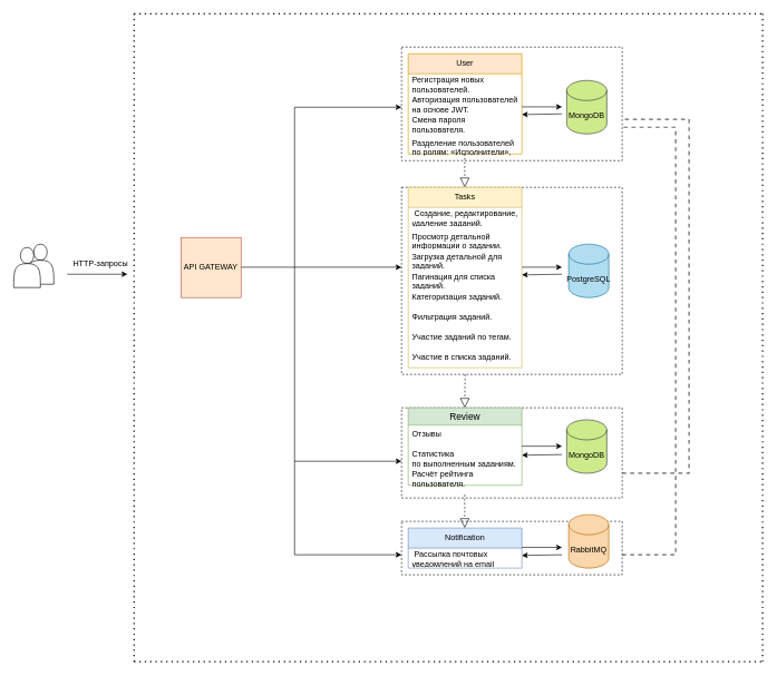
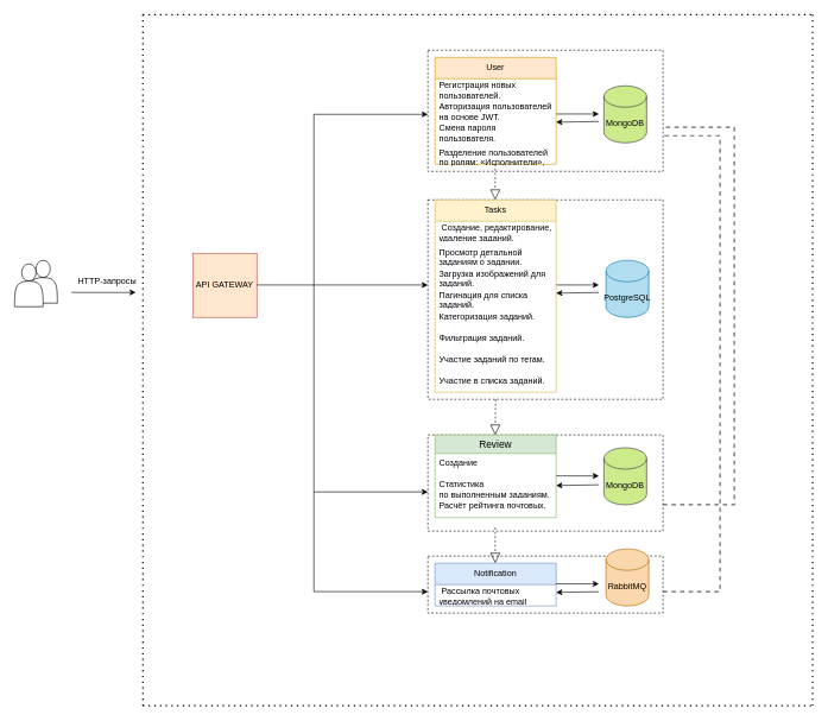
  <mxCell id="0" />
  <mxCell id="1" parent="0" />
  <mxCell id="2" value="" style="rounded=0;whiteSpace=wrap;html=1;dashed=1;" vertex="1" parent="1"><mxGeometry x="600" y="780" width="330" height="80" as="geometry" /></mxCell>
  <mxCell id="3" value="" style="rounded=0;whiteSpace=wrap;html=1;dashed=1;" vertex="1" parent="1"><mxGeometry x="600" y="610" width="330" height="135" as="geometry" /></mxCell>
  <mxCell id="4" value="" style="rounded=0;whiteSpace=wrap;html=1;dashed=1;" vertex="1" parent="1"><mxGeometry x="600" y="70" width="330" height="170" as="geometry" /></mxCell>
  <mxCell id="5" value="" style="rounded=0;whiteSpace=wrap;html=1;dashed=1;" vertex="1" parent="1"><mxGeometry x="600" y="280" width="330" height="280" as="geometry" /></mxCell>
  <mxCell id="6" value="User" style="swimlane;fontStyle=0;childLayout=stackLayout;horizontal=1;startSize=30;horizontalStack=0;resizeParent=1;resizeParentMax=0;resizeLast=0;collapsible=1;marginBottom=0;whiteSpace=wrap;html=1;points=[[0,0,0,0,0],[0,0.25,0,0,0],[0,0.5,0,0,0],[0,0.75,0,0,0],[0,1,0,0,0],[0.25,0,0,0,0],[0.25,1,0,0,0],[0.5,0,0,0,0],[0.5,1,0,0,0],[0.75,0,0,0,0],[0.75,1,0,0,0],[1,0,0,0,0],[1,0.25,0,0,0],[1,0.5,0,0,0],[1,0.75,0,0,0],[1,1,0,0,0]];fillColor=#ffe6cc;strokeColor=#d79b00;" vertex="1" parent="1"><mxGeometry x="610" y="80" width="170" height="150" as="geometry" /></mxCell>
  <mxCell id="7" value="Регистрация новых пользователей." style="text;strokeColor=none;fillColor=none;align=left;verticalAlign=middle;spacingLeft=4;spacingRight=4;overflow=hidden;points=[[0,0.5],[1,0.5]];portConstraint=eastwest;rotatable=0;whiteSpace=wrap;html=1;" vertex="1" parent="6"><mxGeometry y="30" width="170" height="30" as="geometry" /></mxCell>
  <mxCell id="8" value="Авторизация пользователей на&amp;nbsp;основе JWT." style="text;strokeColor=none;fillColor=none;align=left;verticalAlign=middle;spacingLeft=4;spacingRight=4;overflow=hidden;points=[[0,0.5],[1,0.5]];portConstraint=eastwest;rotatable=0;whiteSpace=wrap;html=1;" vertex="1" parent="6"><mxGeometry y="60" width="170" height="30" as="geometry" /></mxCell>
  <mxCell id="9" value="Смена пароля пользователя.&lt;br&gt;&lt;br&gt;" style="text;strokeColor=none;fillColor=none;align=left;verticalAlign=middle;spacingLeft=4;spacingRight=4;overflow=hidden;points=[[0,0.5],[1,0.5]];portConstraint=eastwest;rotatable=0;whiteSpace=wrap;html=1;" vertex="1" parent="6"><mxGeometry y="90" width="170" height="30" as="geometry" /></mxCell>
  <mxCell id="10" value="Разделение пользователей по&amp;nbsp;ролям: «Исполнители», «Заказчики»." style="text;strokeColor=none;fillColor=none;spacingLeft=4;spacingRight=4;overflow=hidden;rotatable=0;points=[[0,0.5],[1,0.5]];portConstraint=eastwest;fontSize=12;whiteSpace=wrap;html=1;" vertex="1" parent="6"><mxGeometry y="120" width="170" height="30" as="geometry" /></mxCell>
  <mxCell id="11" value="Notification" style="swimlane;fontStyle=0;childLayout=stackLayout;horizontal=1;startSize=30;horizontalStack=0;resizeParent=1;resizeParentMax=0;resizeLast=0;collapsible=1;marginBottom=0;whiteSpace=wrap;html=1;fillColor=#dae8fc;strokeColor=#6c8ebf;" vertex="1" parent="1"><mxGeometry x="610" y="790" width="170" height="60" as="geometry" /></mxCell>
  <mxCell id="12" value="&amp;nbsp;Рассылка почтовых уведомлений на&amp;nbsp;email о&amp;nbsp;появлении новых заданий." style="text;strokeColor=none;fillColor=none;align=left;verticalAlign=middle;spacingLeft=4;spacingRight=4;overflow=hidden;points=[[0,0.5],[1,0.5]];portConstraint=eastwest;rotatable=0;whiteSpace=wrap;html=1;" vertex="1" parent="11"><mxGeometry y="30" width="170" height="30" as="geometry" /></mxCell>
  <mxCell id="13" value="" style="endArrow=classic;html=1;rounded=0;" edge="1" parent="1"><mxGeometry width="50" height="50" relative="1" as="geometry"><mxPoint x="100" y="410" as="sourcePoint" /><mxPoint x="190" y="410" as="targetPoint" /></mxGeometry></mxCell>
  <mxCell id="14" value="Tasks" style="swimlane;fontStyle=0;childLayout=stackLayout;horizontal=1;startSize=30;horizontalStack=0;resizeParent=1;resizeParentMax=0;resizeLast=0;collapsible=1;marginBottom=0;whiteSpace=wrap;html=1;fillColor=#fff2cc;strokeColor=#d6b656;" vertex="1" parent="1"><mxGeometry x="610" y="280" width="170" height="270" as="geometry" /></mxCell>
  <mxCell id="15" value="&amp;nbsp;Создание, редактирование, удаление заданий." style="text;strokeColor=none;fillColor=none;align=left;verticalAlign=middle;spacingLeft=4;spacingRight=4;overflow=hidden;points=[[0,0.5],[1,0.5]];portConstraint=eastwest;rotatable=0;whiteSpace=wrap;html=1;" vertex="1" parent="14"><mxGeometry y="30" width="170" height="30" as="geometry" /></mxCell>
- <mxCell id="16" value="Просмотр детальной информации о&amp;nbsp;задании." style="text;strokeColor=none;fillColor=none;spacingLeft=4;spacingRight=4;overflow=hidden;rotatable=0;points=[[0,0.5],[1,0.5]];portConstraint=eastwest;fontSize=12;whiteSpace=wrap;html=1;" vertex="1" parent="14"><mxGeometry y="60" width="170" height="30" as="geometry" /></mxCell>
- <mxCell id="17" value="Загрузка детальной для заданий." style="text;strokeColor=none;fillColor=none;spacingLeft=4;spacingRight=4;overflow=hidden;rotatable=0;points=[[0,0.5],[1,0.5]];portConstraint=eastwest;fontSize=12;whiteSpace=wrap;html=1;" vertex="1" parent="14"><mxGeometry y="90" width="170" height="30" as="geometry" /></mxCell>
+ <mxCell id="16" value="Просмотр детальной заданиям о&amp;nbsp;задании." style="text;strokeColor=none;fillColor=none;spacingLeft=4;spacingRight=4;overflow=hidden;rotatable=0;points=[[0,0.5],[1,0.5]];portConstraint=eastwest;fontSize=12;whiteSpace=wrap;html=1;" vertex="1" parent="14"><mxGeometry y="60" width="170" height="30" as="geometry" /></mxCell>
+ <mxCell id="17" value="Загрузка изображений для заданий." style="text;strokeColor=none;fillColor=none;spacingLeft=4;spacingRight=4;overflow=hidden;rotatable=0;points=[[0,0.5],[1,0.5]];portConstraint=eastwest;fontSize=12;whiteSpace=wrap;html=1;" vertex="1" parent="14"><mxGeometry y="90" width="170" height="30" as="geometry" /></mxCell>
  <mxCell id="18" value="Пагинация для списка заданий." style="text;strokeColor=none;fillColor=none;spacingLeft=4;spacingRight=4;overflow=hidden;rotatable=0;points=[[0,0.5],[1,0.5]];portConstraint=eastwest;fontSize=12;whiteSpace=wrap;html=1;" vertex="1" parent="14"><mxGeometry y="120" width="170" height="30" as="geometry" /></mxCell>
  <mxCell id="19" value="Категоризация заданий." style="text;strokeColor=none;fillColor=none;spacingLeft=4;spacingRight=4;overflow=hidden;rotatable=0;points=[[0,0.5],[1,0.5]];portConstraint=eastwest;fontSize=12;whiteSpace=wrap;html=1;" vertex="1" parent="14"><mxGeometry y="150" width="170" height="30" as="geometry" /></mxCell>
  <mxCell id="20" value="Фильтрация заданий." style="text;strokeColor=none;fillColor=none;spacingLeft=4;spacingRight=4;overflow=hidden;rotatable=0;points=[[0,0.5],[1,0.5]];portConstraint=eastwest;fontSize=12;whiteSpace=wrap;html=1;" vertex="1" parent="14"><mxGeometry y="180" width="170" height="30" as="geometry" /></mxCell>
  <mxCell id="21" value="Участие заданий по&amp;nbsp;тегам." style="text;strokeColor=none;fillColor=none;spacingLeft=4;spacingRight=4;overflow=hidden;rotatable=0;points=[[0,0.5],[1,0.5]];portConstraint=eastwest;fontSize=12;whiteSpace=wrap;html=1;" vertex="1" parent="14"><mxGeometry y="210" width="170" height="30" as="geometry" /></mxCell>
  <mxCell id="22" value="Участие в&amp;nbsp;списка заданий." style="text;strokeColor=none;fillColor=none;spacingLeft=4;spacingRight=4;overflow=hidden;rotatable=0;points=[[0,0.5],[1,0.5]];portConstraint=eastwest;fontSize=12;whiteSpace=wrap;html=1;" vertex="1" parent="14"><mxGeometry y="240" width="170" height="30" as="geometry" /></mxCell>
  <mxCell id="23" value="HTTP-запросы" style="text;strokeColor=none;align=center;fillColor=none;html=1;verticalAlign=middle;whiteSpace=wrap;rounded=0;" vertex="1" parent="1"><mxGeometry x="100" y="380" width="100" height="30" as="geometry" /></mxCell>
  <mxCell id="24" value="API GATEWAY" style="whiteSpace=wrap;html=1;aspect=fixed;fillColor=#ffe6cc;strokeColor=#b85450;" vertex="1" parent="1"><mxGeometry x="270" y="355" width="90" height="90" as="geometry" /></mxCell>
  <mxCell id="25" value="Review" style="swimlane;fontStyle=0;childLayout=stackLayout;horizontal=1;startSize=26;horizontalStack=0;resizeParent=1;resizeParentMax=0;resizeLast=0;collapsible=1;marginBottom=0;align=center;fontSize=14;fillColor=#d5e8d4;strokeColor=#82b366;" vertex="1" parent="1"><mxGeometry x="610" y="610" width="170" height="116" as="geometry" /></mxCell>
- <mxCell id="26" value="Отзывы" style="text;strokeColor=none;fillColor=none;spacingLeft=4;spacingRight=4;overflow=hidden;rotatable=0;points=[[0,0.5],[1,0.5]];portConstraint=eastwest;fontSize=12;whiteSpace=wrap;html=1;" vertex="1" parent="25"><mxGeometry y="26" width="170" height="30" as="geometry" /></mxCell>
+ <mxCell id="26" value="Создание" style="text;strokeColor=none;fillColor=none;spacingLeft=4;spacingRight=4;overflow=hidden;rotatable=0;points=[[0,0.5],[1,0.5]];portConstraint=eastwest;fontSize=12;whiteSpace=wrap;html=1;" vertex="1" parent="25"><mxGeometry y="26" width="170" height="30" as="geometry" /></mxCell>
  <mxCell id="27" value="Статистика по&amp;nbsp;выполненным заданиям." style="text;strokeColor=none;fillColor=none;spacingLeft=4;spacingRight=4;overflow=hidden;rotatable=0;points=[[0,0.5],[1,0.5]];portConstraint=eastwest;fontSize=12;whiteSpace=wrap;html=1;" vertex="1" parent="25"><mxGeometry y="56" width="170" height="30" as="geometry" /></mxCell>
- <mxCell id="28" value="Расчёт рейтинга пользователя." style="text;strokeColor=none;fillColor=none;spacingLeft=4;spacingRight=4;overflow=hidden;rotatable=0;points=[[0,0.5],[1,0.5]];portConstraint=eastwest;fontSize=12;whiteSpace=wrap;html=1;" vertex="1" parent="25"><mxGeometry y="86" width="170" height="30" as="geometry" /></mxCell>
+ <mxCell id="28" value="Расчёт рейтинга почтовых." style="text;strokeColor=none;fillColor=none;spacingLeft=4;spacingRight=4;overflow=hidden;rotatable=0;points=[[0,0.5],[1,0.5]];portConstraint=eastwest;fontSize=12;whiteSpace=wrap;html=1;" vertex="1" parent="25"><mxGeometry y="86" width="170" height="30" as="geometry" /></mxCell>
  <mxCell id="29" value="" style="endArrow=none;dashed=1;html=1;dashPattern=1 3;strokeWidth=2;rounded=0;" edge="1" parent="1"><mxGeometry width="50" height="50" relative="1" as="geometry"><mxPoint x="200" y="990" as="sourcePoint" /><mxPoint x="200" y="20" as="targetPoint" /></mxGeometry></mxCell>
  <mxCell id="30" value="" style="endArrow=none;dashed=1;html=1;dashPattern=1 3;strokeWidth=2;rounded=0;" edge="1" parent="1"><mxGeometry width="50" height="50" relative="1" as="geometry"><mxPoint x="200" y="20" as="sourcePoint" /><mxPoint x="1140" y="20" as="targetPoint" /></mxGeometry></mxCell>
  <mxCell id="31" value="" style="endArrow=none;dashed=1;html=1;dashPattern=1 3;strokeWidth=2;rounded=0;" edge="1" parent="1"><mxGeometry width="50" height="50" relative="1" as="geometry"><mxPoint x="1140" y="990" as="sourcePoint" /><mxPoint x="1140" y="20" as="targetPoint" /></mxGeometry></mxCell>
  <mxCell id="32" value="" style="endArrow=none;dashed=1;html=1;dashPattern=1 3;strokeWidth=2;rounded=0;" edge="1" parent="1"><mxGeometry width="50" height="50" relative="1" as="geometry"><mxPoint x="200" y="990" as="sourcePoint" /><mxPoint x="1140" y="990" as="targetPoint" /></mxGeometry></mxCell>
  <mxCell id="33" value="" style="shape=actor;whiteSpace=wrap;html=1;" vertex="1" parent="1"><mxGeometry x="40" y="365" width="40" height="60" as="geometry" /></mxCell>
  <mxCell id="34" value="" style="endArrow=none;html=1;rounded=0;" edge="1" parent="1"><mxGeometry width="50" height="50" relative="1" as="geometry"><mxPoint x="360" y="399.5" as="sourcePoint" /><mxPoint x="440" y="399.5" as="targetPoint" /></mxGeometry></mxCell>
  <mxCell id="35" value="" style="endArrow=none;html=1;rounded=0;" edge="1" parent="1"><mxGeometry width="50" height="50" relative="1" as="geometry"><mxPoint x="440" y="830" as="sourcePoint" /><mxPoint x="440" y="160" as="targetPoint" /></mxGeometry></mxCell>
  <mxCell id="36" value="" style="endArrow=classic;html=1;rounded=0;" edge="1" parent="1"><mxGeometry width="50" height="50" relative="1" as="geometry"><mxPoint x="440" y="160" as="sourcePoint" /><mxPoint x="600" y="160" as="targetPoint" /></mxGeometry></mxCell>
  <mxCell id="37" value="" style="endArrow=classic;html=1;rounded=0;" edge="1" parent="1"><mxGeometry width="50" height="50" relative="1" as="geometry"><mxPoint x="440" y="399.5" as="sourcePoint" /><mxPoint x="600" y="399.5" as="targetPoint" /></mxGeometry></mxCell>
  <mxCell id="38" value="" style="endArrow=classic;html=1;rounded=0;" edge="1" parent="1"><mxGeometry width="50" height="50" relative="1" as="geometry"><mxPoint x="440" y="690" as="sourcePoint" /><mxPoint x="600" y="690" as="targetPoint" /></mxGeometry></mxCell>
  <mxCell id="39" value="" style="endArrow=classic;html=1;rounded=0;" edge="1" parent="1"><mxGeometry width="50" height="50" relative="1" as="geometry"><mxPoint x="440" y="830" as="sourcePoint" /><mxPoint x="600" y="830" as="targetPoint" /></mxGeometry></mxCell>
  <mxCell id="40" value="" style="endArrow=block;dashed=1;endFill=0;endSize=12;html=1;rounded=0;" edge="1" parent="1"><mxGeometry width="160" relative="1" as="geometry"><mxPoint x="694.5" y="230" as="sourcePoint" /><mxPoint x="694.5" y="280" as="targetPoint" /></mxGeometry></mxCell>
  <mxCell id="41" value="" style="endArrow=block;dashed=1;endFill=0;endSize=12;html=1;rounded=0;" edge="1" parent="1"><mxGeometry width="160" relative="1" as="geometry"><mxPoint x="695" y="560" as="sourcePoint" /><mxPoint x="694.5" y="610" as="targetPoint" /></mxGeometry></mxCell>
  <mxCell id="42" value="" style="endArrow=block;dashed=1;endFill=0;endSize=12;html=1;rounded=0;" edge="1" parent="1"><mxGeometry width="160" relative="1" as="geometry"><mxPoint x="694.5" y="740" as="sourcePoint" /><mxPoint x="694.5" y="790" as="targetPoint" /></mxGeometry></mxCell>
  <mxCell id="43" value="" style="shape=actor;whiteSpace=wrap;html=1;" vertex="1" parent="1"><mxGeometry x="20" y="370" width="40" height="60" as="geometry" /></mxCell>
  <mxCell id="44" value="" style="strokeWidth=2;html=1;shape=mxgraph.flowchart.annotation_1;align=left;pointerEvents=1;dashed=1;direction=west;opacity=60;" vertex="1" parent="1"><mxGeometry x="930" y="190" width="80" height="640" as="geometry" /></mxCell>
  <mxCell id="45" value="" style="strokeWidth=2;html=1;shape=mxgraph.flowchart.annotation_1;align=left;pointerEvents=1;dashed=1;direction=west;opacity=60;" vertex="1" parent="1"><mxGeometry x="930" y="178" width="100" height="530" as="geometry" /></mxCell>
  <mxCell id="46" value="" style="endArrow=classic;html=1;rounded=0;" edge="1" parent="1"><mxGeometry width="50" height="50" relative="1" as="geometry"><mxPoint x="780" y="159.5" as="sourcePoint" /><mxPoint x="840" y="159.5" as="targetPoint" /></mxGeometry></mxCell>
  <mxCell id="47" value="" style="endArrow=classic;html=1;rounded=0;" edge="1" parent="1"><mxGeometry width="50" height="50" relative="1" as="geometry"><mxPoint x="840" y="170" as="sourcePoint" /><mxPoint x="780" y="171" as="targetPoint" /></mxGeometry></mxCell>
  <mxCell id="48" value="MongoDB" style="shape=cylinder3;whiteSpace=wrap;html=1;boundedLbl=1;backgroundOutline=1;size=15;fillColor=#cdeb8b;strokeColor=#36393d;" vertex="1" parent="1"><mxGeometry x="847" y="120" width="60" height="80" as="geometry" /></mxCell>
  <mxCell id="49" value="" style="endArrow=classic;html=1;rounded=0;" edge="1" parent="1"><mxGeometry width="50" height="50" relative="1" as="geometry"><mxPoint x="780" y="399.5" as="sourcePoint" /><mxPoint x="840" y="399.5" as="targetPoint" /></mxGeometry></mxCell>
  <mxCell id="50" value="" style="endArrow=classic;html=1;rounded=0;" edge="1" parent="1"><mxGeometry width="50" height="50" relative="1" as="geometry"><mxPoint x="840" y="680" as="sourcePoint" /><mxPoint x="780" y="681" as="targetPoint" /></mxGeometry></mxCell>
  <mxCell id="51" value="" style="endArrow=classic;html=1;rounded=0;" edge="1" parent="1"><mxGeometry width="50" height="50" relative="1" as="geometry"><mxPoint x="780" y="667.5" as="sourcePoint" /><mxPoint x="840" y="667.5" as="targetPoint" /></mxGeometry></mxCell>
  <mxCell id="52" value="" style="endArrow=classic;html=1;rounded=0;" edge="1" parent="1"><mxGeometry width="50" height="50" relative="1" as="geometry"><mxPoint x="840" y="410" as="sourcePoint" /><mxPoint x="780" y="411" as="targetPoint" /></mxGeometry></mxCell>
  <mxCell id="53" value="PostgreSQL" style="shape=cylinder3;whiteSpace=wrap;html=1;boundedLbl=1;backgroundOutline=1;size=15;fillColor=#b1ddf0;strokeColor=#10739e;" vertex="1" parent="1"><mxGeometry x="850" y="365" width="60" height="80" as="geometry" /></mxCell>
  <mxCell id="54" value="MongoDB" style="shape=cylinder3;whiteSpace=wrap;html=1;boundedLbl=1;backgroundOutline=1;size=15;fillColor=#cdeb8b;strokeColor=#36393d;" vertex="1" parent="1"><mxGeometry x="847" y="628" width="60" height="80" as="geometry" /></mxCell>
  <mxCell id="55" value="RabbitMQ" style="shape=cylinder3;whiteSpace=wrap;html=1;boundedLbl=1;backgroundOutline=1;size=15;fillColor=#fad7ac;strokeColor=#b46504;" vertex="1" parent="1"><mxGeometry x="850" y="770" width="60" height="80" as="geometry" /></mxCell>
  <mxCell id="56" value="" style="endArrow=classic;html=1;rounded=0;" edge="1" parent="1"><mxGeometry width="50" height="50" relative="1" as="geometry"><mxPoint x="780" y="819" as="sourcePoint" /><mxPoint x="840" y="819" as="targetPoint" /></mxGeometry></mxCell>
  <mxCell id="57" value="" style="endArrow=classic;html=1;rounded=0;" edge="1" parent="1"><mxGeometry width="50" height="50" relative="1" as="geometry"><mxPoint x="840" y="830" as="sourcePoint" /><mxPoint x="780" y="831" as="targetPoint" /></mxGeometry></mxCell>
